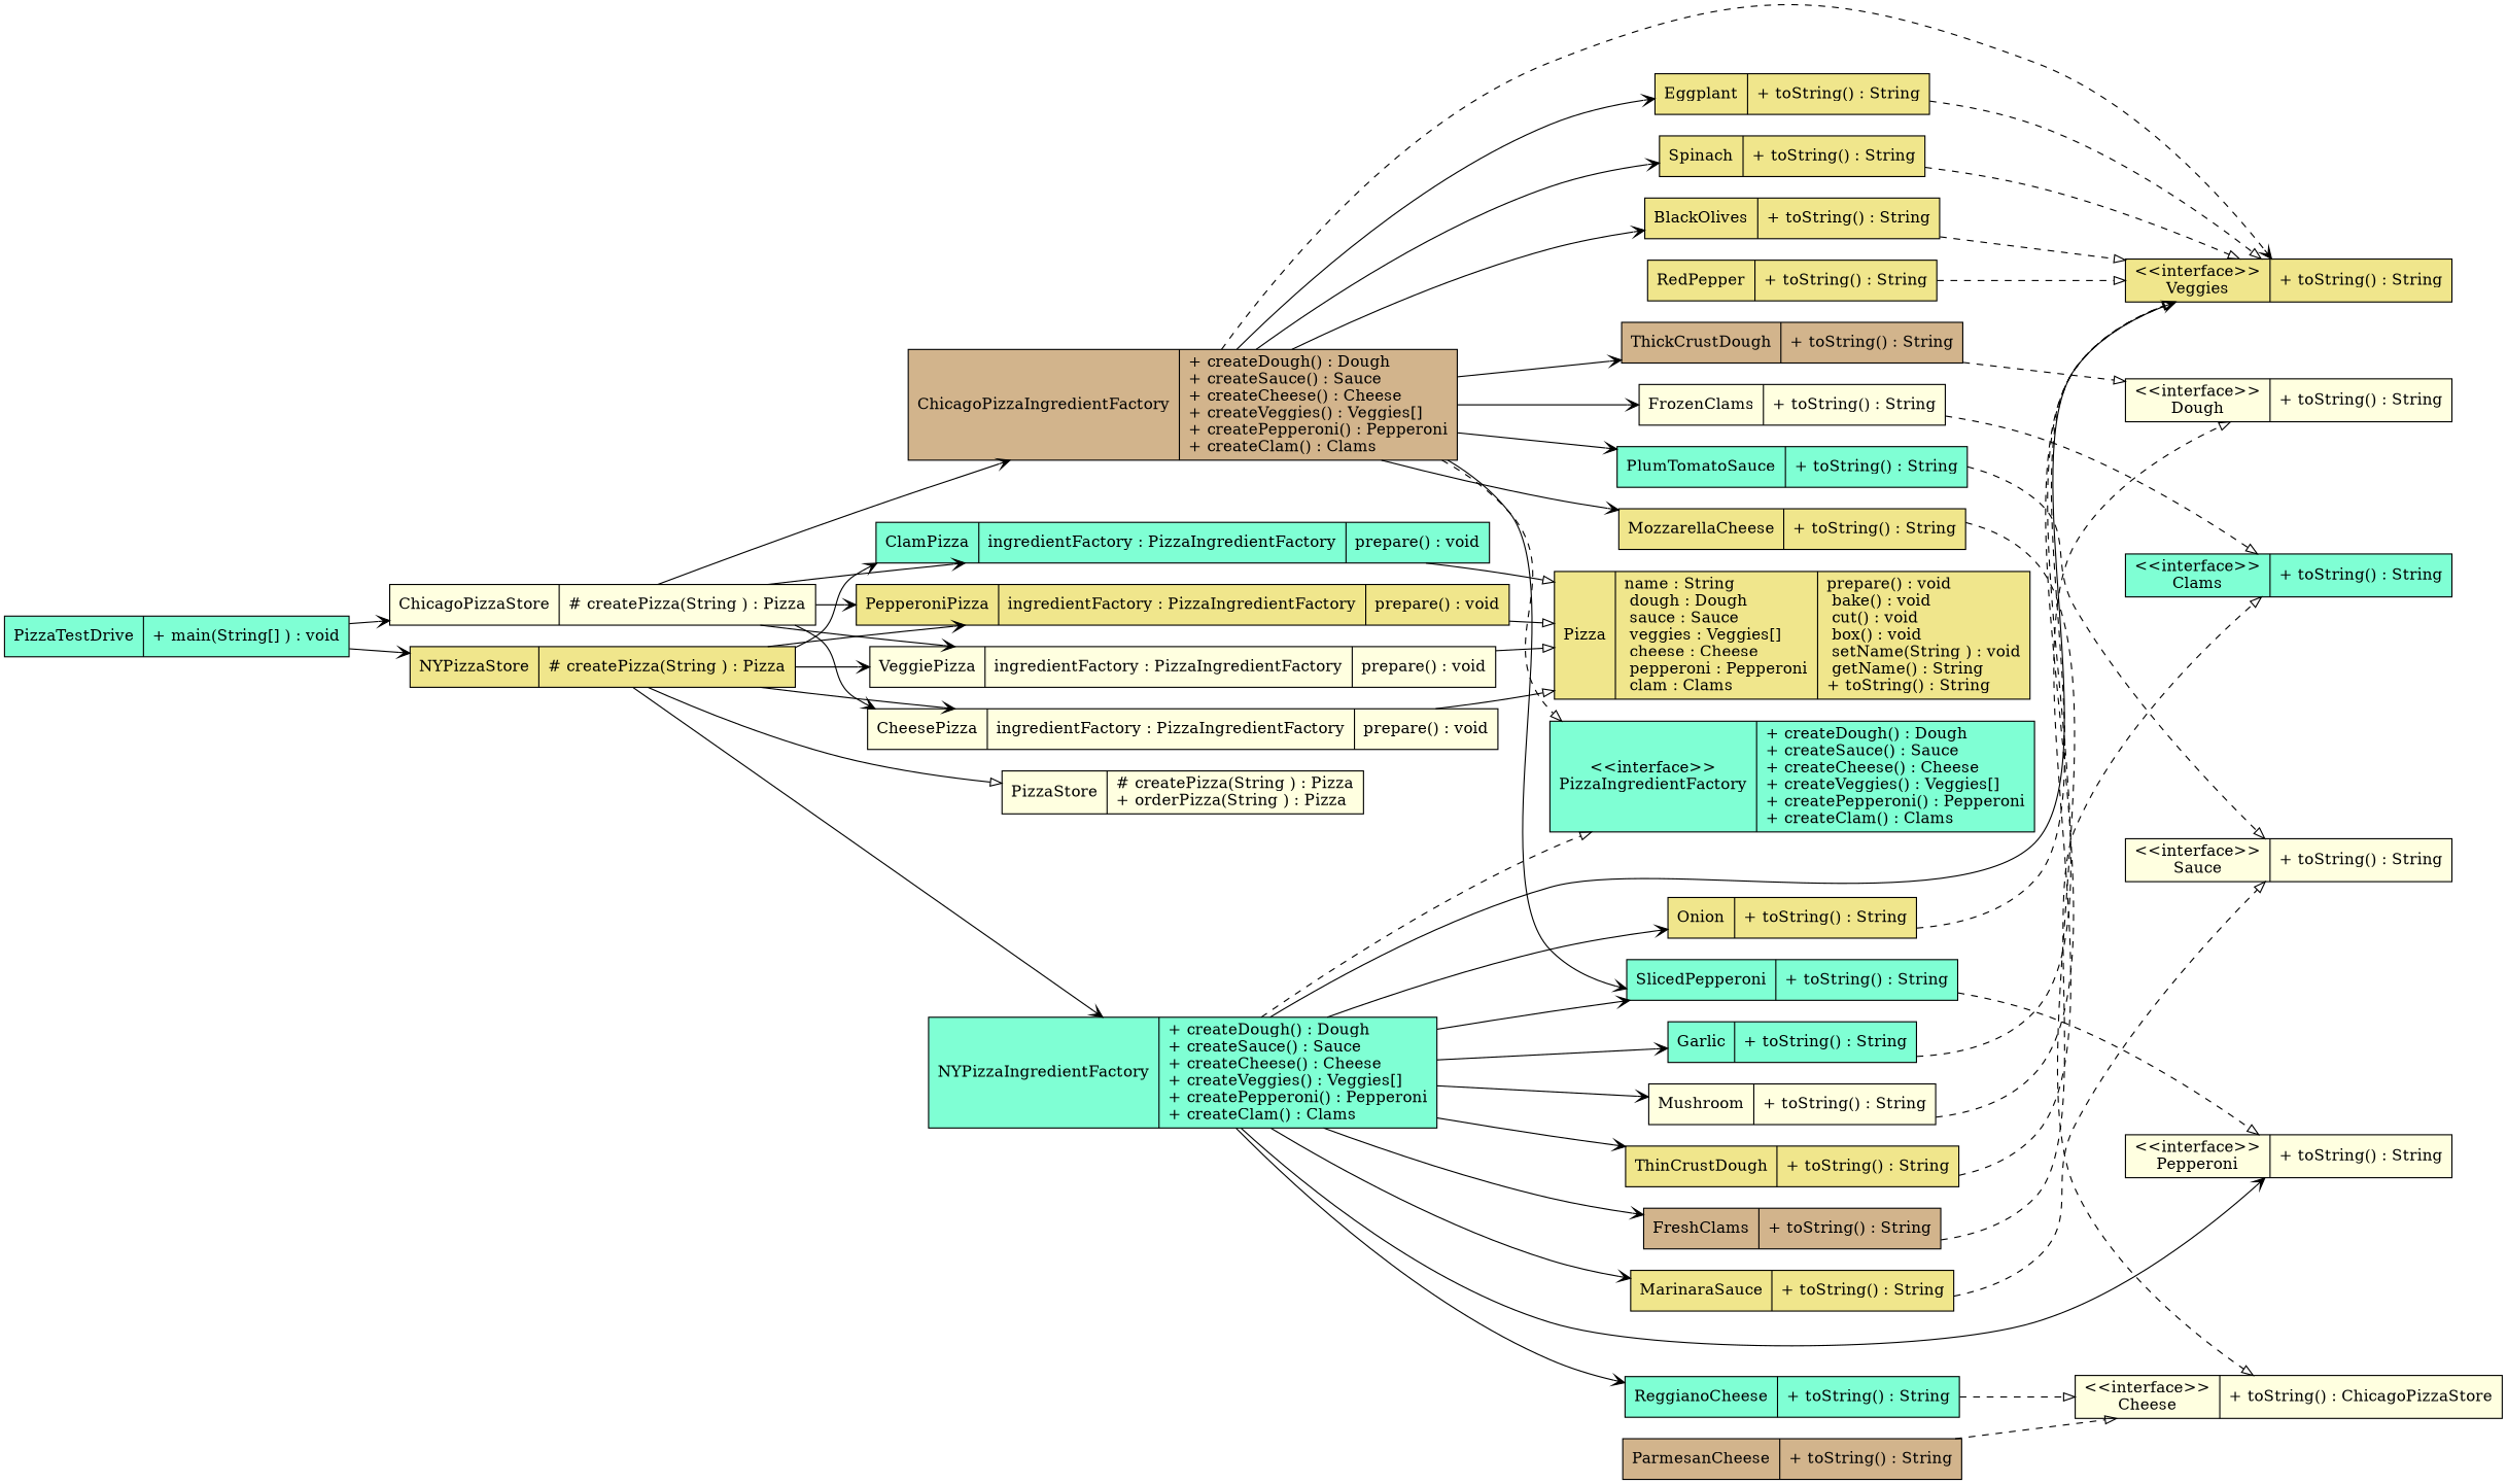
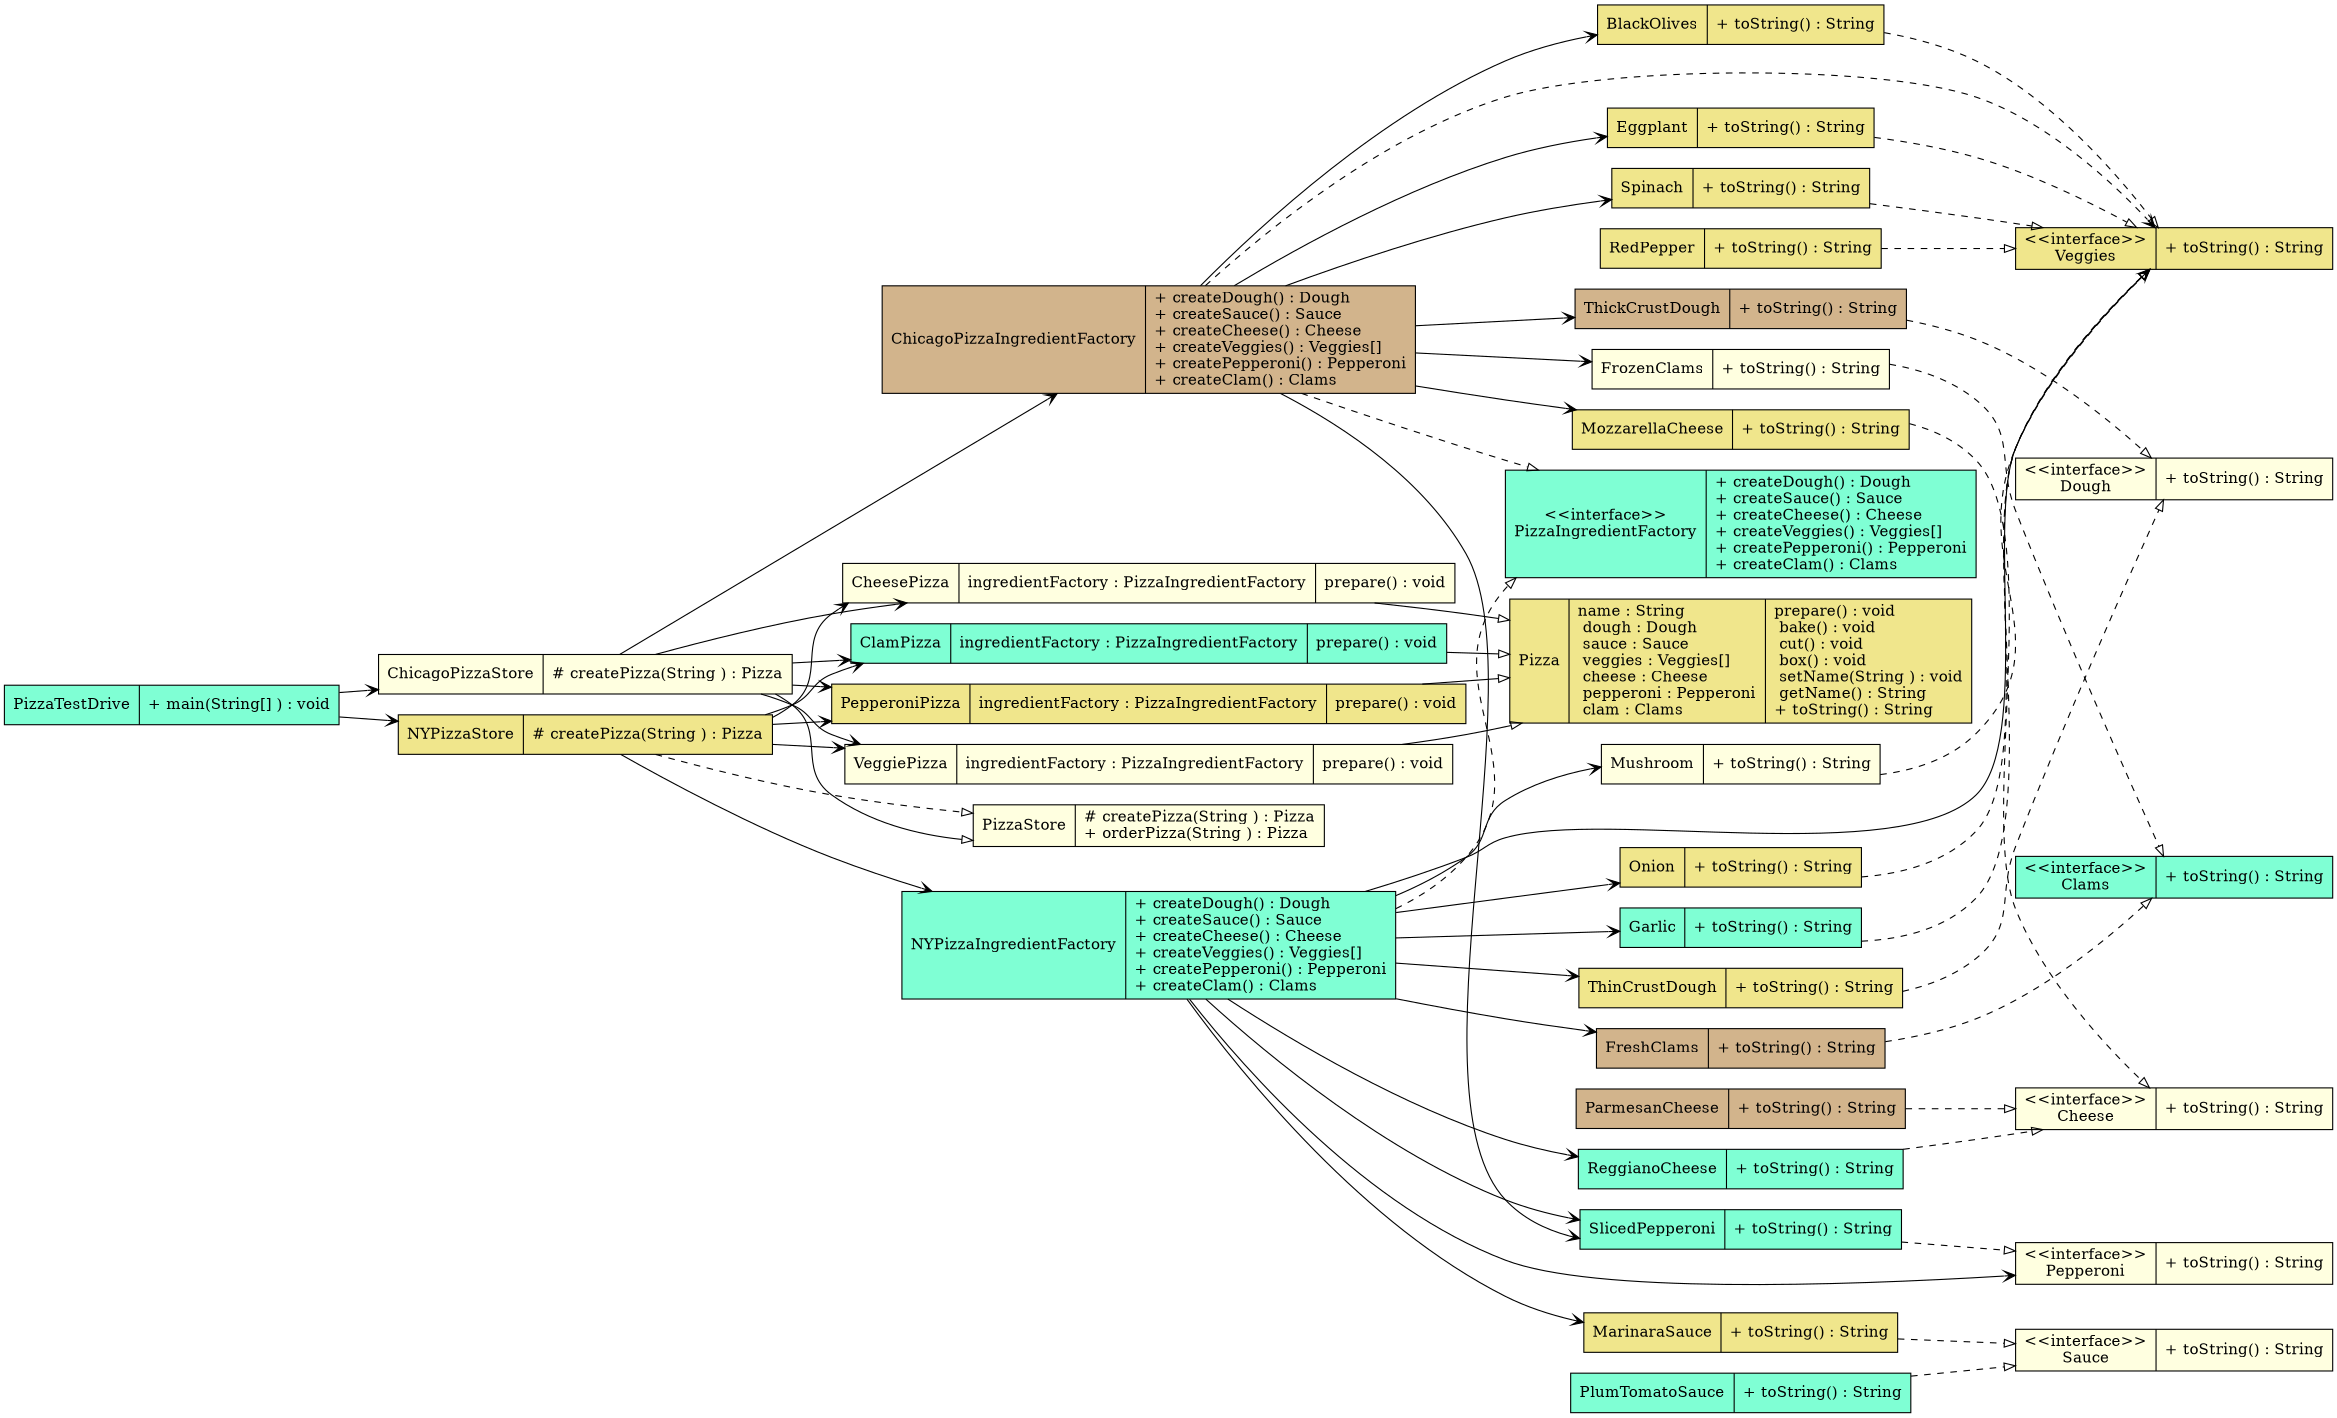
  digraph {
    rankdir=LR
    node [fillcolor=khaki shape=record style=filled]
    edge [arrowhead=vee]
    n1 [label="{BlackOlives| + toString() : String\l}"]
    n2 [label="{\<\<interface\>\>\nVeggies| + toString() : String\l}"]
-   n3 [fillcolor=lightyellow label="{\<\<interface\>\>\nCheese| + toString() : ChicagoPizzaStore\l}"]
+   n3 [fillcolor=lightyellow label="{\<\<interface\>\>\nCheese| + toString() : String\l}"]
    n4 [fillcolor=lightyellow label="{CheesePizza|   ingredientFactory : PizzaIngredientFactory\l|  prepare() : void\l}"]
    n5 [label="{Pizza|   name : String\l  dough : Dough\l  sauce : Sauce\l  veggies : Veggies[]\l  cheese : Cheese\l  pepperoni : Pepperoni\l  clam : Clams\l|  prepare() : void\l  bake() : void\l  cut() : void\l  box() : void\l  setName(String ) : void\l  getName() : String\l+ toString() : String\l}"]
    n6 [fillcolor=tan label="{ChicagoPizzaIngredientFactory| + createDough() : Dough\l+ createSauce() : Sauce\l+ createCheese() : Cheese\l+ createVeggies() : Veggies[]\l+ createPepperoni() : Pepperoni\l+ createClam() : Clams\l}"]
    n7 [label="{Eggplant| + toString() : String\l}"]
    n8 [fillcolor=lightyellow label="{FrozenClams| + toString() : String\l}"]
    n9 [label="{MozzarellaCheese| + toString() : String\l}"]
    n10 [fillcolor=aquamarine label="{\<\<interface\>\>\nPizzaIngredientFactory| + createDough() : Dough\l+ createSauce() : Sauce\l+ createCheese() : Cheese\l+ createVeggies() : Veggies[]\l+ createPepperoni() : Pepperoni\l+ createClam() : Clams\l}"]
    n11 [fillcolor=aquamarine label="{PlumTomatoSauce| + toString() : String\l}"]
    n12 [fillcolor=aquamarine label="{SlicedPepperoni| + toString() : String\l}"]
    n13 [label="{Spinach| + toString() : String\l}"]
    n14 [fillcolor=tan label="{ThickCrustDough| + toString() : String\l}"]
    n15 [fillcolor=aquamarine label="{\<\<interface\>\>\nClams| + toString() : String\l}"]
    n16 [fillcolor=lightyellow label="{\<\<interface\>\>\nSauce| + toString() : String\l}"]
    n17 [fillcolor=lightyellow label="{\<\<interface\>\>\nPepperoni| + toString() : String\l}"]
    n18 [fillcolor=lightyellow label="{\<\<interface\>\>\nDough| + toString() : String\l}"]
    n19 [fillcolor=lightyellow label="{ChicagoPizzaStore| # createPizza(String ) : Pizza\l}"]
    n20 [fillcolor=aquamarine label="{ClamPizza|   ingredientFactory : PizzaIngredientFactory\l|  prepare() : void\l}"]
    n21 [label="{PepperoniPizza|   ingredientFactory : PizzaIngredientFactory\l|  prepare() : void\l}"]
    n22 [fillcolor=lightyellow label="{PizzaStore| # createPizza(String ) : Pizza\l+ orderPizza(String ) : Pizza\l}"]
    n23 [fillcolor=lightyellow label="{VeggiePizza|   ingredientFactory : PizzaIngredientFactory\l|  prepare() : void\l}"]
    n24 [fillcolor=tan label="{FreshClams| + toString() : String\l}"]
    n25 [fillcolor=aquamarine label="{Garlic| + toString() : String\l}"]
    n26 [label="{MarinaraSauce| + toString() : String\l}"]
    n27 [fillcolor=lightyellow label="{Mushroom| + toString() : String\l}"]
    n28 [fillcolor=aquamarine label="{NYPizzaIngredientFactory| + createDough() : Dough\l+ createSauce() : Sauce\l+ createCheese() : Cheese\l+ createVeggies() : Veggies[]\l+ createPepperoni() : Pepperoni\l+ createClam() : Clams\l}"]
    n29 [label="{Onion| + toString() : String\l}"]
    n30 [fillcolor=aquamarine label="{ReggianoCheese| + toString() : String\l}"]
    n31 [label="{ThinCrustDough| + toString() : String\l}"]
    n32 [label="{RedPepper| + toString() : String\l}"]
    n33 [label="{NYPizzaStore| # createPizza(String ) : Pizza\l}"]
    n34 [fillcolor=tan label="{ParmesanCheese| + toString() : String\l}"]
    n35 [fillcolor=aquamarine label="{PizzaTestDrive| + main(String[] ) : void\l}"]
    n1 -> n2 [arrowhead=onormal style=dashed]
    n4 -> n5 [arrowhead=onormal]
    n6 -> n1
    n6 -> n2 [style=dashed]
    n6 -> n7
    n6 -> n8
    n6 -> n9
    n6 -> n10 [arrowhead=onormal style=dashed]
-   n6 -> n11
    n6 -> n12
    n6 -> n13
    n6 -> n14
    n7 -> n2 [arrowhead=onormal style=dashed]
    n8 -> n15 [arrowhead=onormal style=dashed]
    n9 -> n3 [arrowhead=onormal style=dashed]
    n11 -> n16 [arrowhead=onormal style=dashed]
    n12 -> n17 [arrowhead=onormal style=dashed]
    n13 -> n2 [arrowhead=onormal style=dashed]
    n14 -> n18 [arrowhead=onormal style=dashed]
    n19 -> n4
    n19 -> n6
    n19 -> n20
    n19 -> n21
+   n19 -> n22 [arrowhead=onormal]
    n19 -> n23
    n20 -> n5 [arrowhead=onormal]
    n21 -> n5 [arrowhead=onormal]
    n23 -> n5 [arrowhead=onormal]
    n24 -> n15 [arrowhead=onormal style=dashed]
    n25 -> n2 [arrowhead=onormal style=dashed]
    n26 -> n16 [arrowhead=onormal style=dashed]
    n27 -> n2 [arrowhead=onormal style=dashed]
    n28 -> n2
    n28 -> n10 [arrowhead=onormal style=dashed]
    n28 -> n12
    n28 -> n17
    n28 -> n24
    n28 -> n25
    n28 -> n26
    n28 -> n27
    n28 -> n29
    n28 -> n30
    n28 -> n31
    n29 -> n2 [arrowhead=onormal style=dashed]
    n30 -> n3 [arrowhead=onormal style=dashed]
    n31 -> n18 [arrowhead=onormal style=dashed]
    n32 -> n2 [arrowhead=onormal style=dashed]
    n33 -> n4
    n33 -> n20
    n33 -> n21
-   n33 -> n22 [arrowhead=onormal]
+   n33 -> n22 [arrowhead=onormal style=dashed]
    n33 -> n23
    n33 -> n28
    n34 -> n3 [arrowhead=onormal style=dashed]
    n35 -> n19
    n35 -> n33
  }
